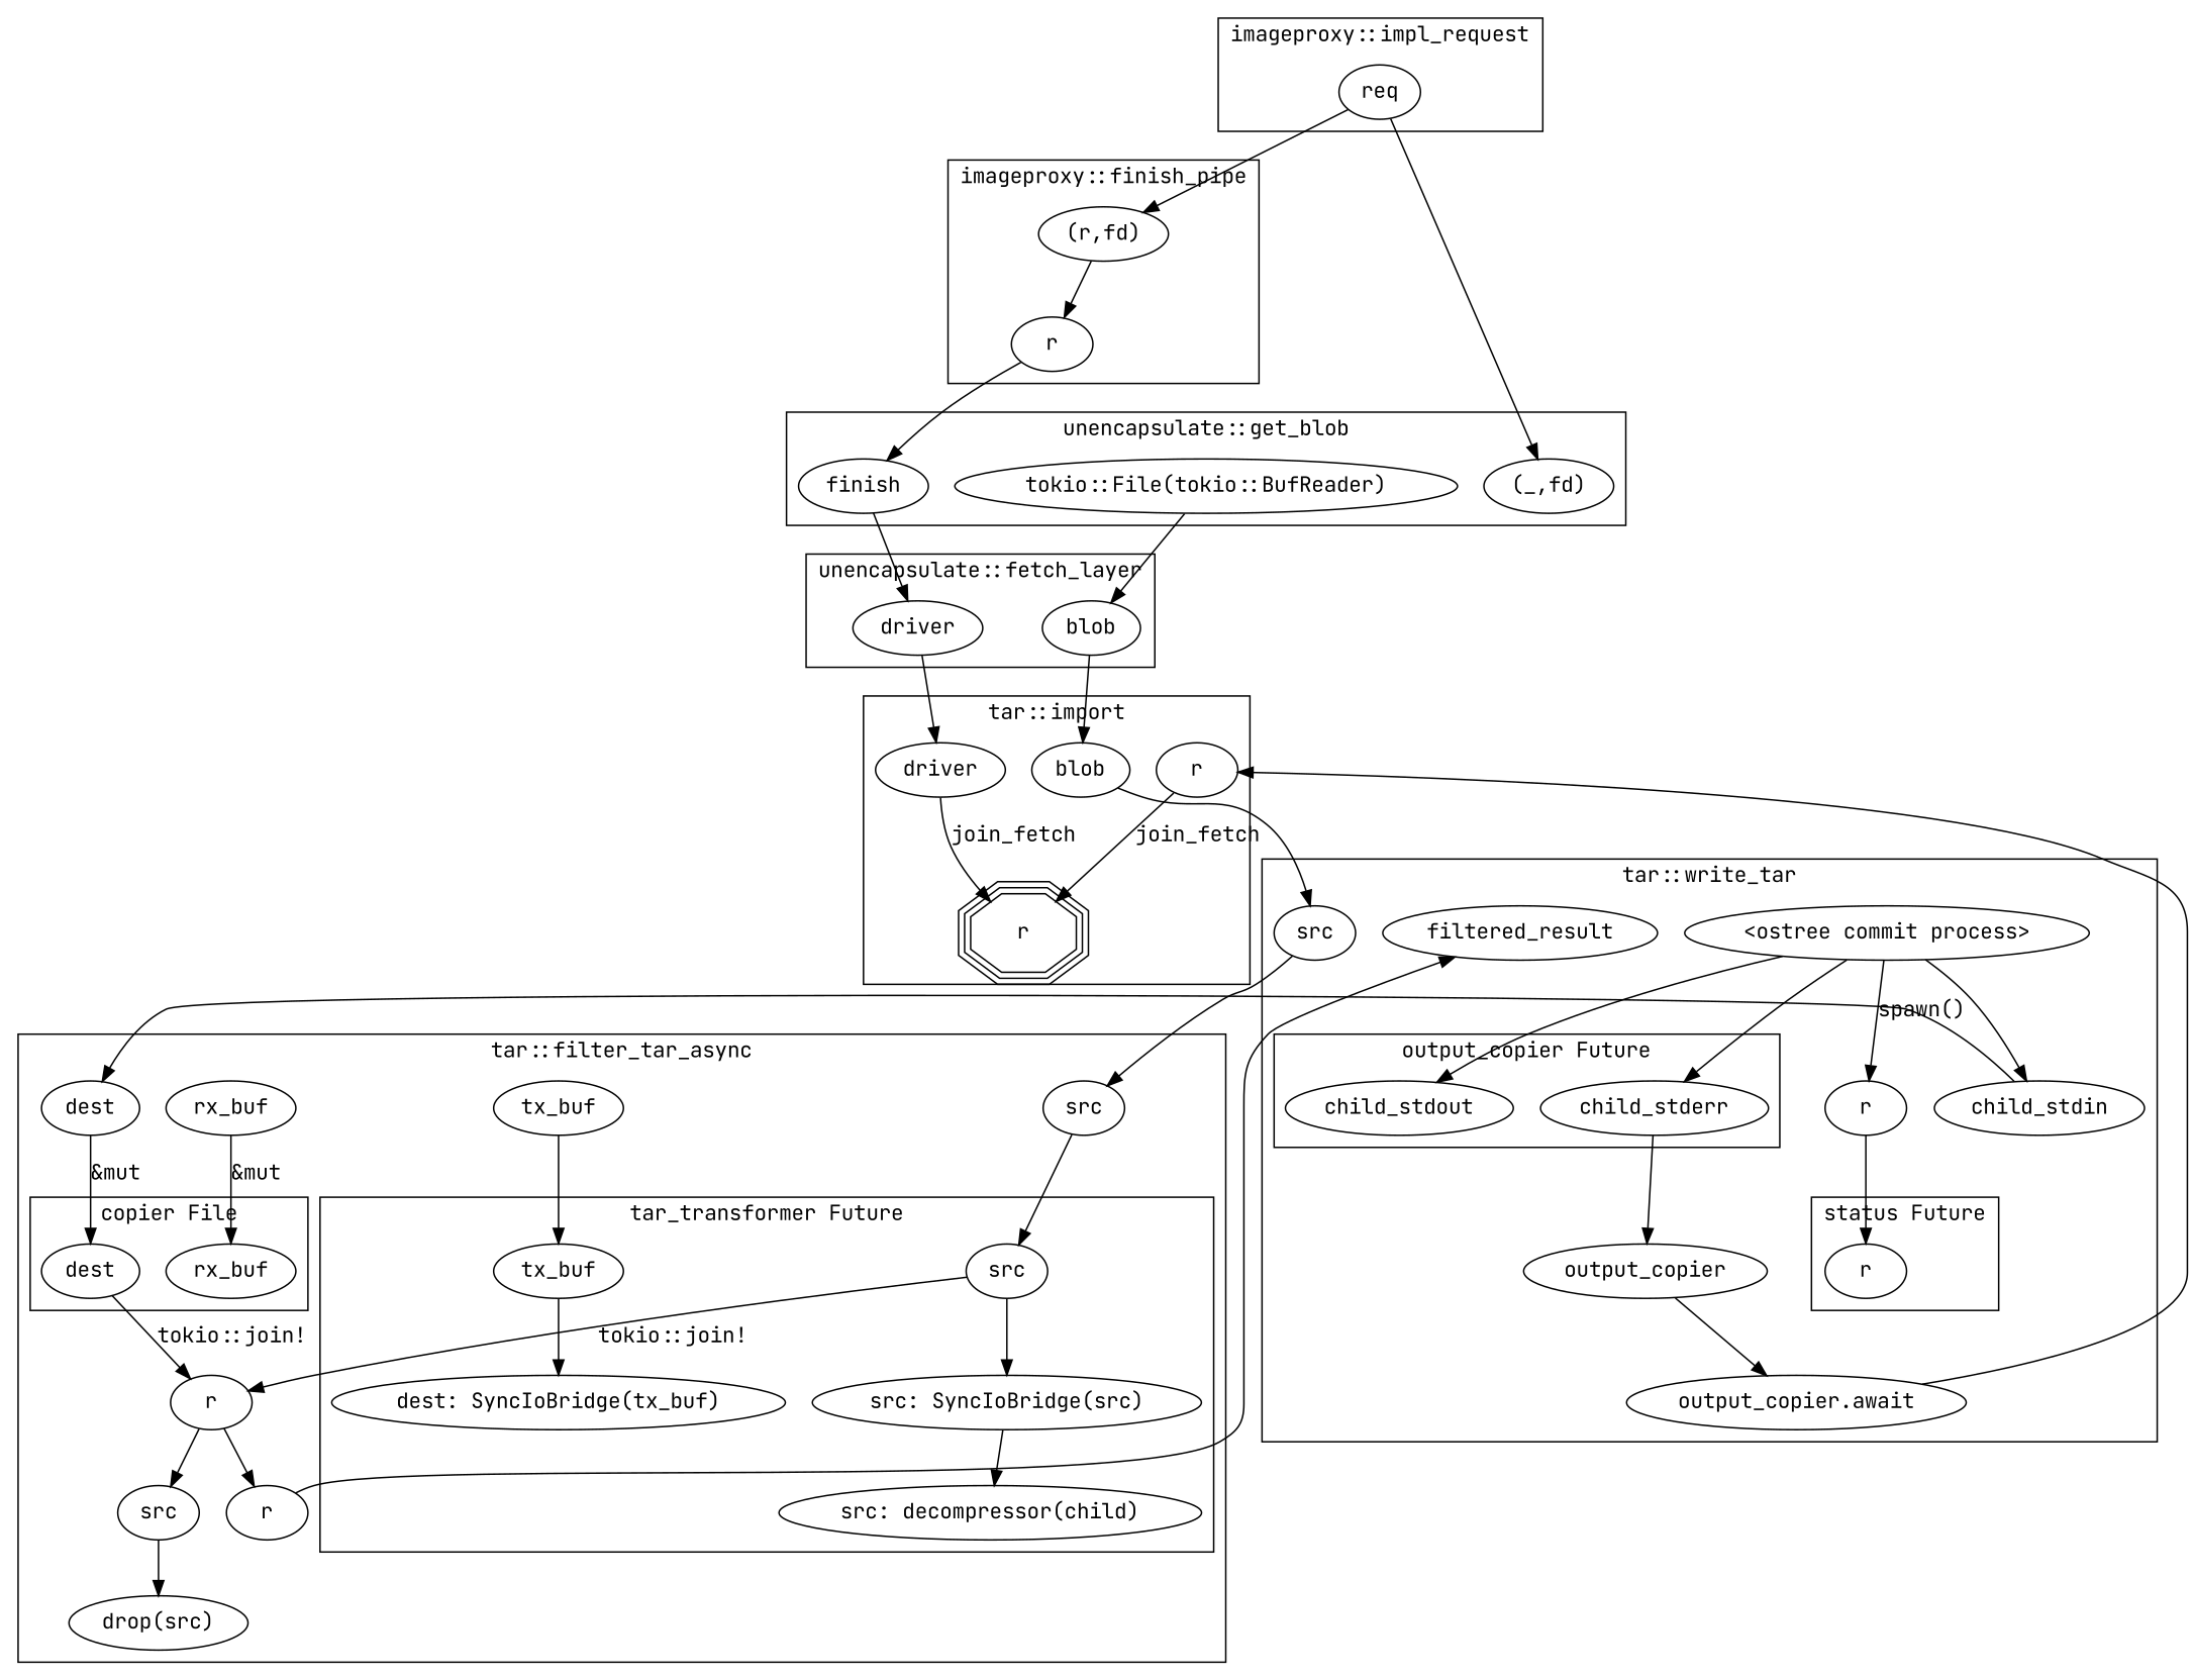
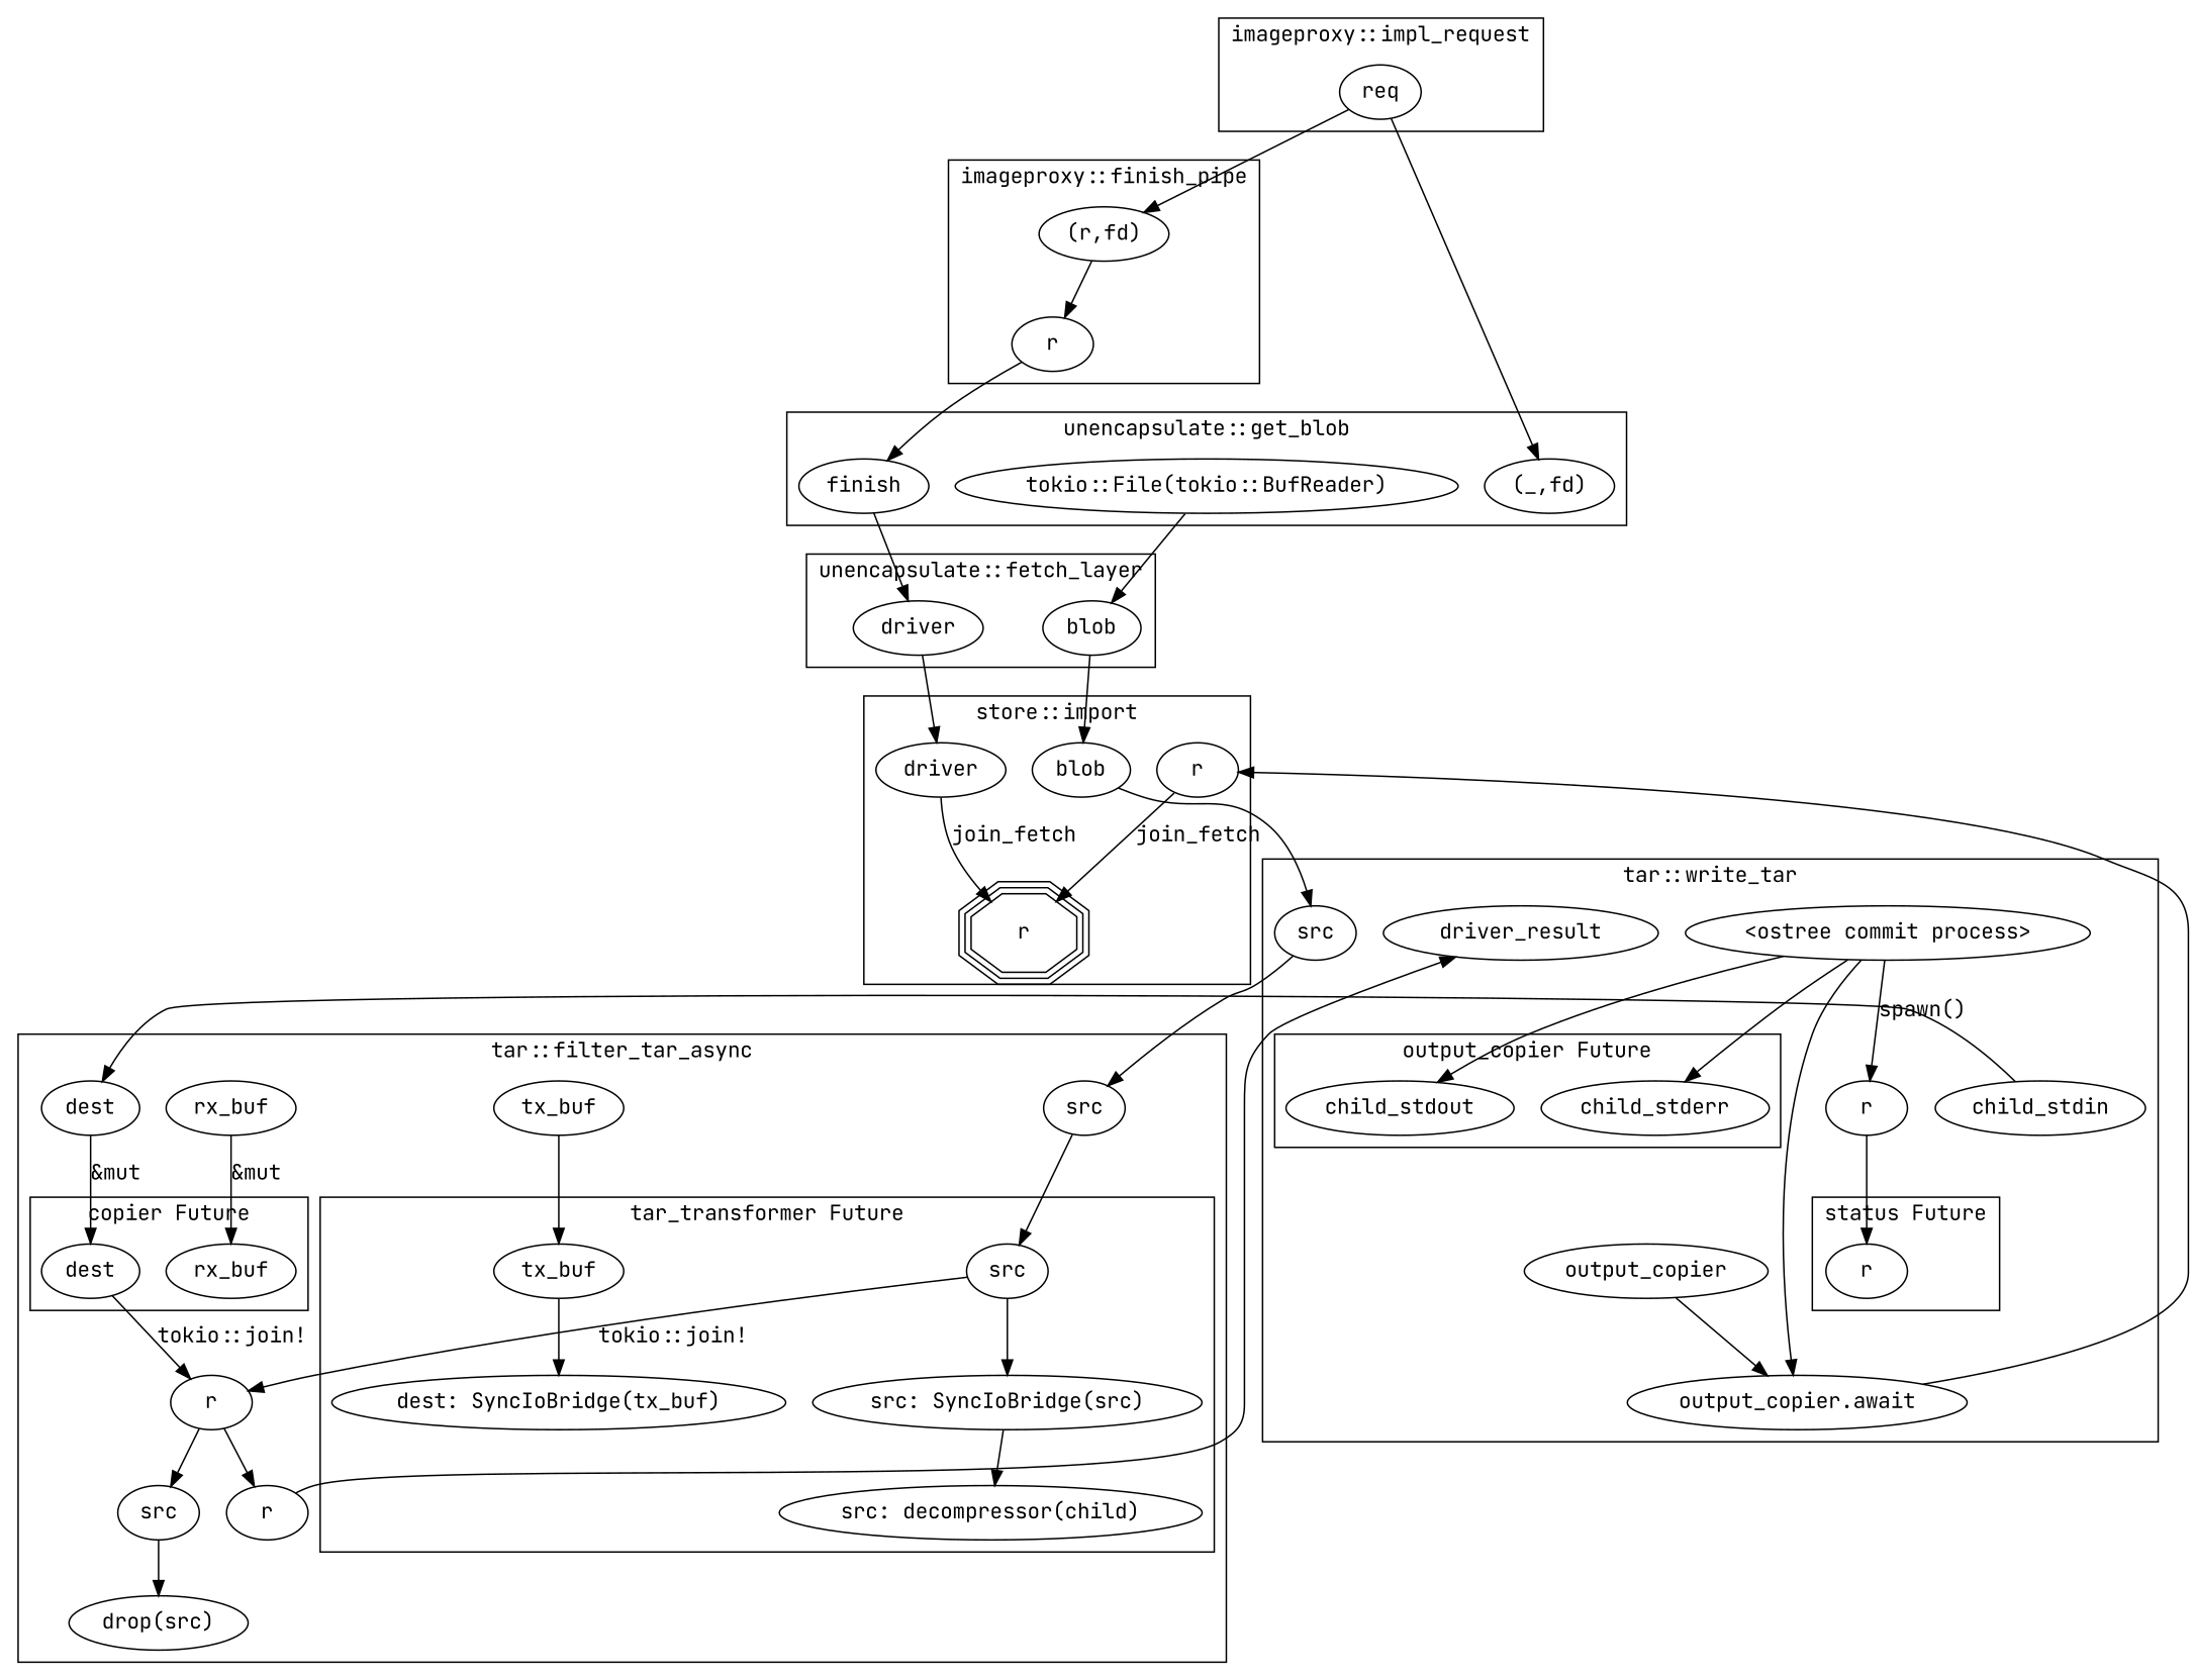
  digraph {
    compound=true
    fontname="JetBrains Mono"
    node [fontname="JetBrains Mono"]
    edge [fontname="JetBrains Mono"]
    n1 [label=blob]
    n2 [label=driver]
    n3 [label=r shape=tripleoctagon]
    n4 [label=r]
    n5 [label=blob]
    n6 [label=driver]
    n7 [label="(_,fd)"]
    n8 [label="tokio::File(tokio::BufReader)"]
    n9 [label=finish]
    n10 [label=req]
    n11 [label="(r,fd)"]
    n12 [label=r]
    n13 [label=r]
    n14 [label=child_stdout]
    n15 [label=child_stderr]
    n16 [label=src]
-   n17 [label=filtered_result]
+   n17 [label=driver_result]
    n18 [label=output_copier]
    n19 [label="output_copier.await"]
    n20 [label="<ostree commit process>"]
    n21 [label=child_stdin]
    n22 [label=r]
    n23 [label=src]
    n24 [label="src: SyncIoBridge(src)"]
    n25 [label="src: decompressor(child)"]
    n26 [label=tx_buf]
    n27 [label="dest: SyncIoBridge(tx_buf)"]
    n28 [label=rx_buf]
    n29 [label=dest]
    n30 [label=src]
    n31 [label=dest]
    n32 [label=r]
    n33 [label=tx_buf]
    n34 [label=rx_buf]
    n35 [label=r]
    n36 [label=src]
    n37 [label="drop(src)"]
    subgraph cluster_1 {
-     label="tar::import"
+     label="store::import"
      n1
      n2
      n3
      n4
    }
    subgraph cluster_2 {
      label="unencapsulate::fetch_layer"
      n5
      n6
    }
    subgraph cluster_3 {
      label="unencapsulate::get_blob"
      n7
      n8
      n9
    }
    subgraph cluster_4 {
      label="imageproxy::impl_request"
      n10
    }
    subgraph cluster_5 {
      label="imageproxy::finish_pipe"
      n11
      n12
    }
    subgraph cluster_6 {
      label="tar::write_tar"
      n16
      n17
      n18
      n19
      n20
      n21
      n22
      subgraph cluster_7 {
        label="status Future"
        n13
      }
      subgraph cluster_8 {
        label="output_copier Future"
        n14
        n15
      }
    }
    subgraph cluster_9 {
      label="tar::filter_tar_async"
      n30
      n31
      n32
      n33
      n34
      n35
      n36
      n37
      subgraph cluster_10 {
        label="tar_transformer Future"
        n23
        n24
        n25
        n26
        n27
      }
      subgraph cluster_11 {
-       label="copier File"
+       label="copier Future"
        n28
        n29
      }
    }
    n1 -> n16
    n2 -> n3 [label=join_fetch]
    n4 -> n3 [label=join_fetch]
    n5 -> n1
    n6 -> n2
    n8 -> n5
    n9 -> n6
    n10 -> n7
    n10 -> n11
    n11 -> n12
    n12 -> n9
-   n15 -> n18
    n16 -> n30
    n18 -> n19
    n19 -> n4
    n20 -> n14
    n20 -> n15
-   n20 -> n21
+   n20 -> n19
    n20 -> n22 [label="spawn()"]
    n21 -> n31
    n22 -> n13
    n23 -> n24
    n23 -> n32 [label="tokio::join!"]
    n24 -> n25
    n26 -> n27
    n29 -> n32 [label="tokio::join!"]
    n30 -> n23
    n31 -> n29 [label="&mut"]
    n32 -> n35
    n32 -> n36
    n33 -> n26
    n34 -> n28 [label="&mut"]
    n35 -> n17
    n36 -> n37
  }
